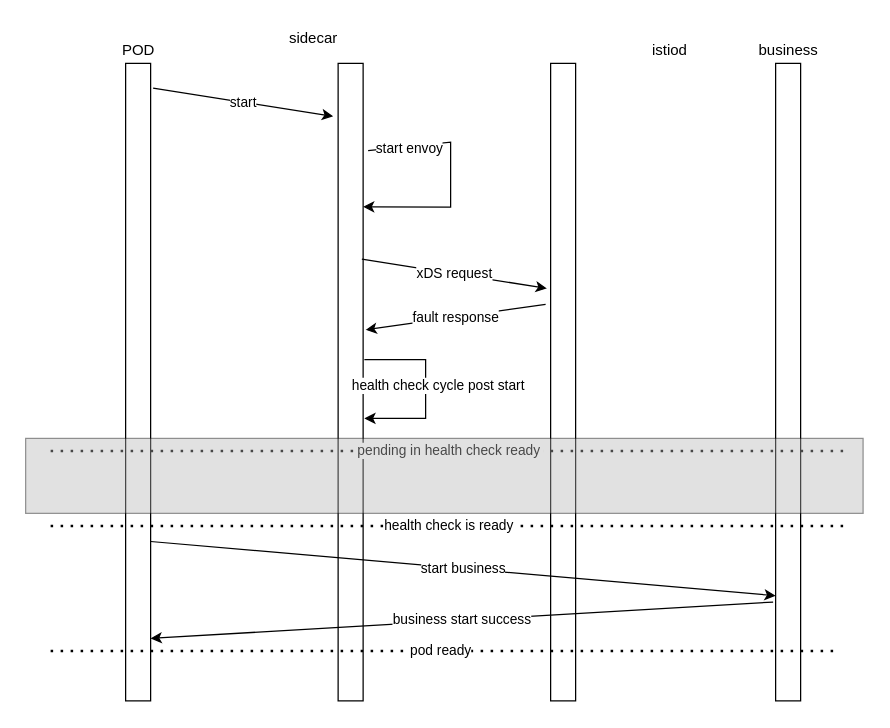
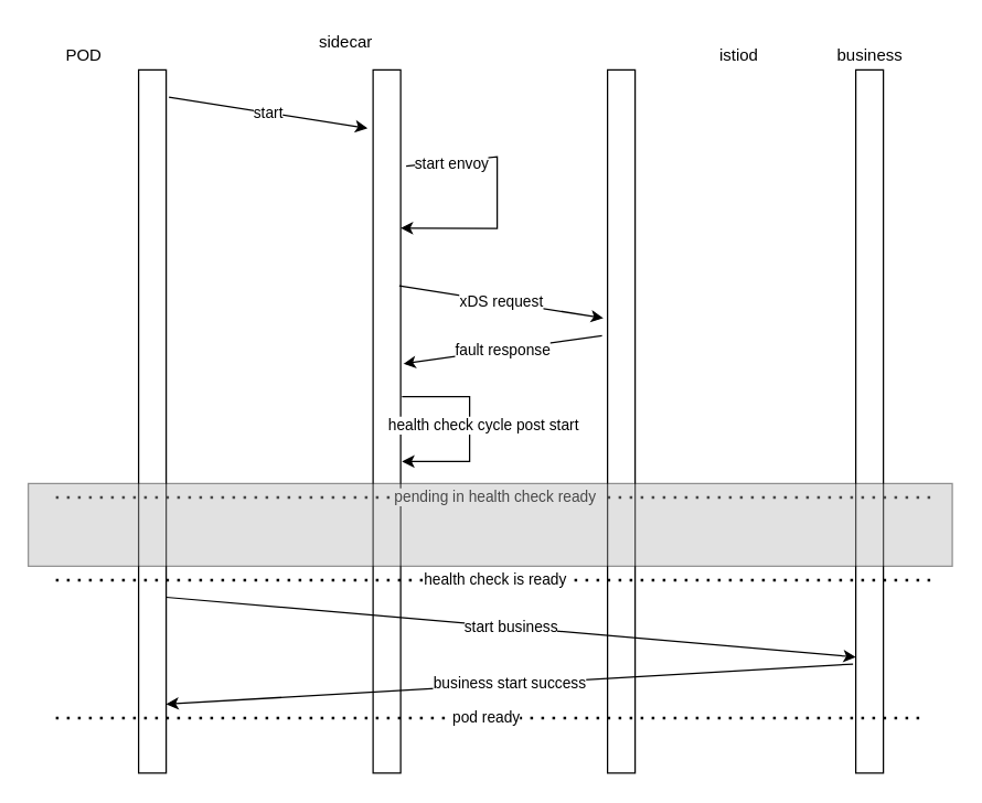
  <mxCell id="0" />
  <mxCell id="1" parent="0" />
  <mxCell id="2" value="" style="rounded=0;whiteSpace=wrap;html=1;" vertex="1" parent="1"><mxGeometry x="100" y="50" width="20" height="510" as="geometry" /></mxCell>
  <mxCell id="3" value="" style="rounded=0;whiteSpace=wrap;html=1;" vertex="1" parent="1"><mxGeometry x="270" y="50" width="20" height="510" as="geometry" /></mxCell>
  <mxCell id="4" value="" style="rounded=0;whiteSpace=wrap;html=1;" vertex="1" parent="1"><mxGeometry x="440" y="50" width="20" height="510" as="geometry" /></mxCell>
  <mxCell id="5" value="" style="rounded=0;whiteSpace=wrap;html=1;" vertex="1" parent="1"><mxGeometry x="620" y="50" width="20" height="510" as="geometry" /></mxCell>
- <mxCell id="6" value="POD" style="text;html=1;align=center;verticalAlign=middle;resizable=0;points=[];autosize=1;strokeColor=none;fillColor=none;" vertex="1" parent="1"><mxGeometry x="90" y="30" width="40" height="20" as="geometry" /></mxCell>
+ <mxCell id="6" value="POD" style="text;html=1;align=center;verticalAlign=middle;resizable=0;points=[];autosize=1;strokeColor=none;fillColor=none;" vertex="1" parent="1"><mxGeometry x="40" y="30" width="40" height="20" as="geometry" /></mxCell>
  <mxCell id="7" value="sidecar" style="text;html=1;align=center;verticalAlign=middle;resizable=0;points=[];autosize=1;strokeColor=none;fillColor=none;" vertex="1" parent="1"><mxGeometry x="225" y="20" width="50" height="20" as="geometry" /></mxCell>
  <mxCell id="8" value="istiod" style="text;html=1;align=center;verticalAlign=middle;resizable=0;points=[];autosize=1;strokeColor=none;fillColor=none;" vertex="1" parent="1"><mxGeometry x="515" y="30" width="40" height="20" as="geometry" /></mxCell>
  <mxCell id="9" value="business" style="text;html=1;align=center;verticalAlign=middle;resizable=0;points=[];autosize=1;strokeColor=none;fillColor=none;" vertex="1" parent="1"><mxGeometry x="600" y="30" width="60" height="20" as="geometry" /></mxCell>
  <mxCell id="10" value="start" style="endArrow=classic;html=1;rounded=0;exitX=1.1;exitY=0.039;exitDx=0;exitDy=0;exitPerimeter=0;entryX=-0.2;entryY=0.083;entryDx=0;entryDy=0;entryPerimeter=0;" edge="1" parent="1" source="2" target="3"><mxGeometry width="50" height="50" relative="1" as="geometry"><mxPoint x="350" y="270" as="sourcePoint" /><mxPoint x="400" y="220" as="targetPoint" /></mxGeometry></mxCell>
  <mxCell id="11" value="" style="endArrow=classic;html=1;rounded=0;exitX=1.2;exitY=0.137;exitDx=0;exitDy=0;exitPerimeter=0;entryX=1;entryY=0.225;entryDx=0;entryDy=0;entryPerimeter=0;" edge="1" parent="1" source="3" target="3"><mxGeometry width="50" height="50" relative="1" as="geometry"><mxPoint x="350" y="270" as="sourcePoint" /><mxPoint x="400" y="220" as="targetPoint" /><Array as="points"><mxPoint x="360" y="113" /><mxPoint x="360" y="165" /></Array></mxGeometry></mxCell>
  <mxCell id="12" value="start envoy" style="edgeLabel;html=1;align=center;verticalAlign=middle;resizable=0;points=[];" vertex="1" connectable="0" parent="11"><mxGeometry x="-0.649" y="-1" relative="1" as="geometry"><mxPoint as="offset" /></mxGeometry></mxCell>
  <mxCell id="13" value="xDS request" style="endArrow=classic;html=1;rounded=0;exitX=0.95;exitY=0.307;exitDx=0;exitDy=0;exitPerimeter=0;entryX=-0.15;entryY=0.353;entryDx=0;entryDy=0;entryPerimeter=0;" edge="1" parent="1" source="3" target="4"><mxGeometry width="50" height="50" relative="1" as="geometry"><mxPoint x="350" y="270" as="sourcePoint" /><mxPoint x="430" y="230" as="targetPoint" /></mxGeometry></mxCell>
  <mxCell id="14" value="fault response" style="endArrow=classic;html=1;rounded=0;exitX=-0.2;exitY=0.378;exitDx=0;exitDy=0;exitPerimeter=0;entryX=1.1;entryY=0.418;entryDx=0;entryDy=0;entryPerimeter=0;" edge="1" parent="1" source="4" target="3"><mxGeometry width="50" height="50" relative="1" as="geometry"><mxPoint x="350" y="270" as="sourcePoint" /><mxPoint x="400" y="220" as="targetPoint" /></mxGeometry></mxCell>
  <mxCell id="15" value="health check cycle post start" style="endArrow=classic;html=1;rounded=0;" edge="1" parent="1"><mxGeometry x="-0.035" y="10" width="50" height="50" relative="1" as="geometry"><mxPoint x="291" y="287" as="sourcePoint" /><mxPoint x="291" y="334" as="targetPoint" /><Array as="points"><mxPoint x="340" y="287" /><mxPoint x="340" y="334" /></Array><mxPoint as="offset" /></mxGeometry></mxCell>
  <mxCell id="16" value="pending in health check ready&amp;nbsp;" style="endArrow=none;dashed=1;html=1;dashPattern=1 3;strokeWidth=2;rounded=0;" edge="1" parent="1"><mxGeometry width="50" height="50" relative="1" as="geometry"><mxPoint x="40" y="360" as="sourcePoint" /><mxPoint x="680" y="360" as="targetPoint" /></mxGeometry></mxCell>
  <mxCell id="17" value="health check is ready&amp;nbsp;" style="endArrow=none;dashed=1;html=1;dashPattern=1 3;strokeWidth=2;rounded=0;" edge="1" parent="1"><mxGeometry width="50" height="50" relative="1" as="geometry"><mxPoint x="40" y="420" as="sourcePoint" /><mxPoint x="680" y="420" as="targetPoint" /></mxGeometry></mxCell>
  <mxCell id="18" value="start business" style="endArrow=classic;html=1;rounded=0;entryX=0;entryY=0.835;entryDx=0;entryDy=0;entryPerimeter=0;exitX=1;exitY=0.75;exitDx=0;exitDy=0;" edge="1" parent="1" source="2" target="5"><mxGeometry width="50" height="50" relative="1" as="geometry"><mxPoint x="120" y="450" as="sourcePoint" /><mxPoint x="170" y="400" as="targetPoint" /></mxGeometry></mxCell>
  <mxCell id="19" value="business start success" style="endArrow=classic;html=1;rounded=0;entryX=1;entryY=0.902;entryDx=0;entryDy=0;entryPerimeter=0;exitX=-0.1;exitY=0.845;exitDx=0;exitDy=0;exitPerimeter=0;" edge="1" parent="1" source="5" target="2"><mxGeometry width="50" height="50" relative="1" as="geometry"><mxPoint x="610" y="470" as="sourcePoint" /><mxPoint x="400" y="220" as="targetPoint" /></mxGeometry></mxCell>
  <mxCell id="20" value="" style="endArrow=none;dashed=1;html=1;dashPattern=1 3;strokeWidth=2;rounded=0;" edge="1" parent="1"><mxGeometry width="50" height="50" relative="1" as="geometry"><mxPoint x="40" y="520" as="sourcePoint" /><mxPoint x="670" y="520" as="targetPoint" /></mxGeometry></mxCell>
  <mxCell id="21" value="pod ready" style="edgeLabel;html=1;align=center;verticalAlign=middle;resizable=0;points=[];" vertex="1" connectable="0" parent="20"><mxGeometry x="-0.013" y="1" relative="1" as="geometry"><mxPoint as="offset" /></mxGeometry></mxCell>
  <mxCell id="22" value="" style="rounded=0;whiteSpace=wrap;html=1;sketch=0;shadow=0;fillColor=#B3B3B3;gradientColor=none;textOpacity=0;opacity=40;" vertex="1" parent="1"><mxGeometry x="20" y="350" width="670" height="60" as="geometry" /></mxCell>
